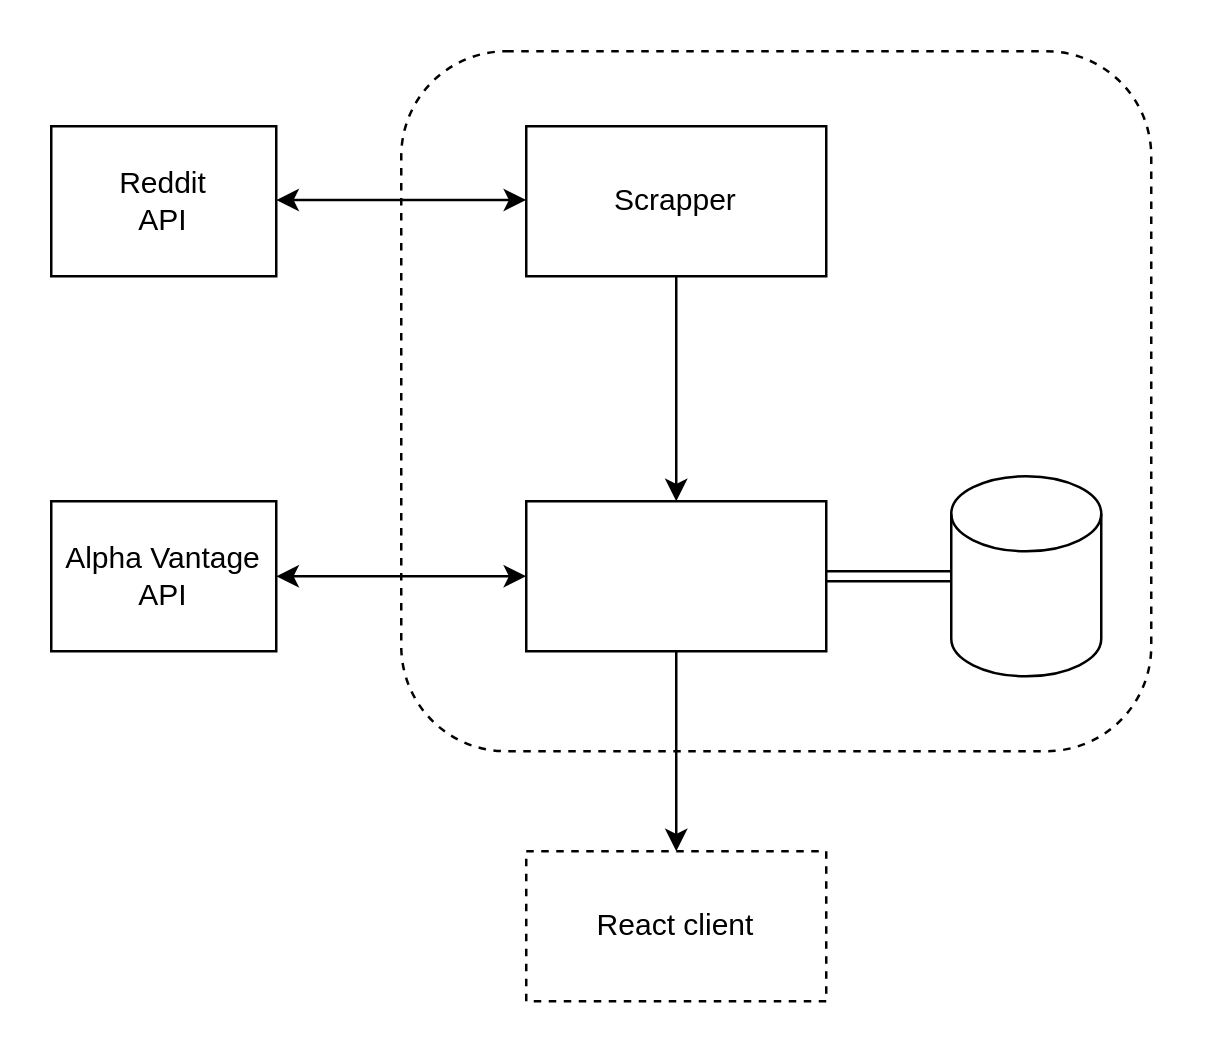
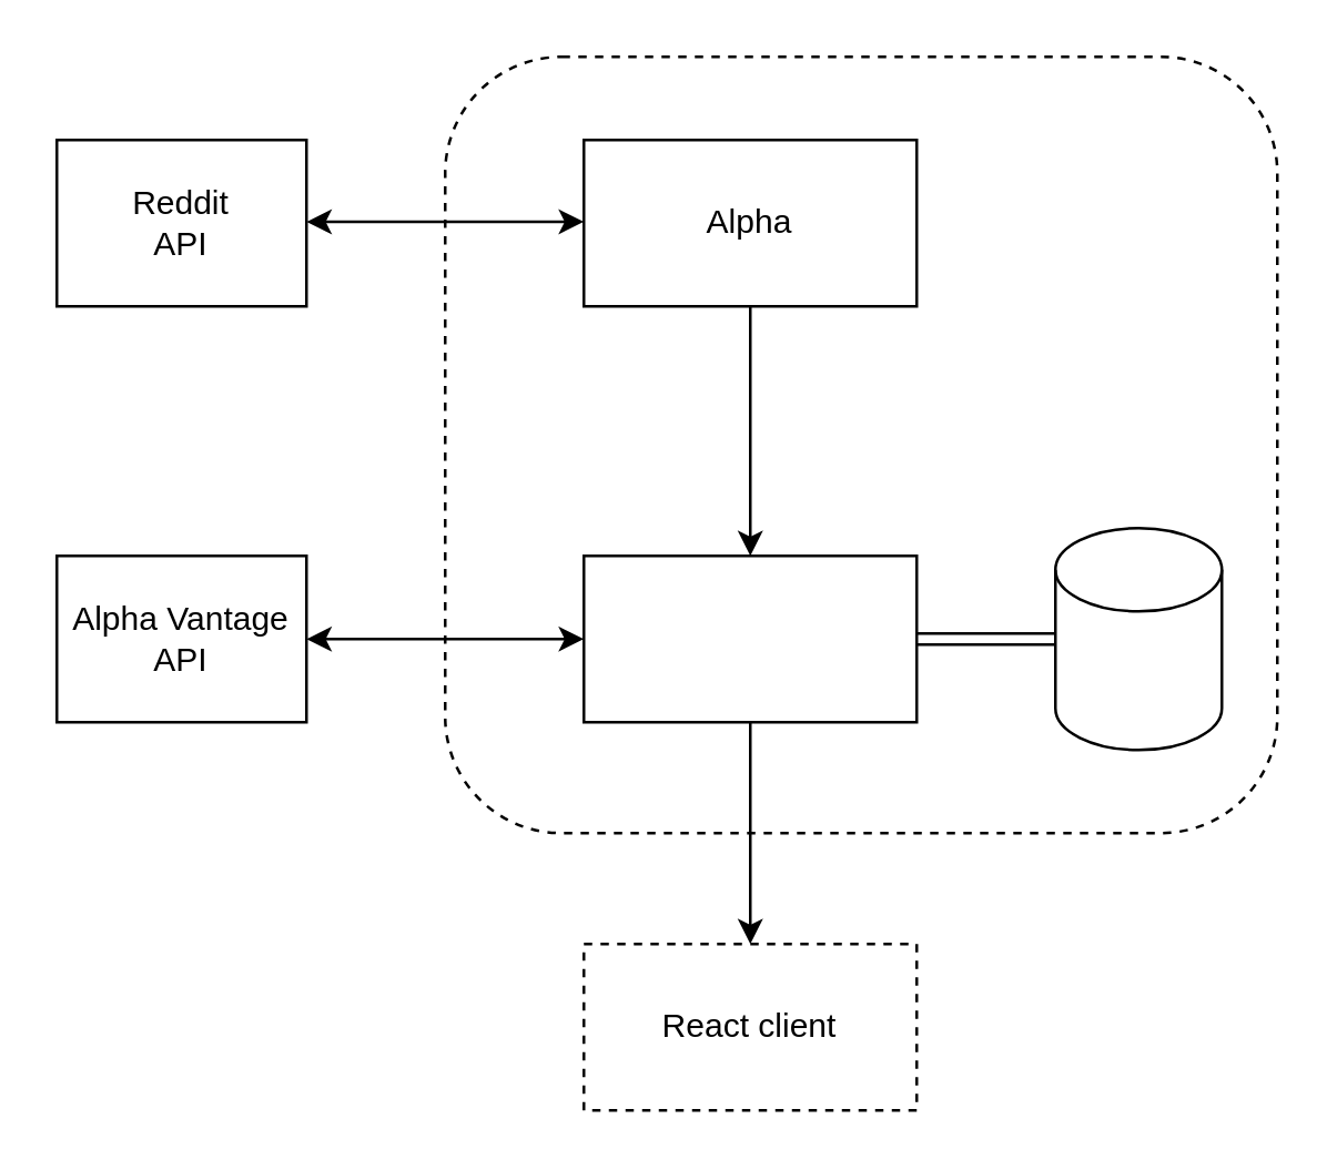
  <mxCell id="0" />
  <mxCell id="1" parent="0" />
  <mxCell id="2" value="" style="rounded=0;whiteSpace=wrap;html=1;" parent="1" vertex="1"><mxGeometry x="210" y="50" width="120" height="60" as="geometry" /></mxCell>
- <mxCell id="3" value="Scrapper" style="text;html=1;strokeColor=none;fillColor=none;align=center;verticalAlign=middle;whiteSpace=wrap;rounded=0;" parent="1" vertex="1"><mxGeometry x="240" y="65" width="60" height="30" as="geometry" /></mxCell>
+ <mxCell id="3" value="Alpha" style="text;html=1;strokeColor=none;fillColor=none;align=center;verticalAlign=middle;whiteSpace=wrap;rounded=0;" parent="1" vertex="1"><mxGeometry x="240" y="65" width="60" height="30" as="geometry" /></mxCell>
  <mxCell id="4" value="" style="endArrow=classic;html=1;rounded=0;exitX=0.5;exitY=1;exitDx=0;exitDy=0;" parent="1" source="2" target="5" edge="1"><mxGeometry width="50" height="50" relative="1" as="geometry"><mxPoint x="340" y="200" as="sourcePoint" /><mxPoint x="270" y="180" as="targetPoint" /></mxGeometry></mxCell>
  <mxCell id="5" value="" style="rounded=0;whiteSpace=wrap;html=1;" parent="1" vertex="1"><mxGeometry x="210" y="200" width="120" height="60" as="geometry" /></mxCell>
  <mxCell id="6" value="" style="shape=link;endArrow=classic;startArrow=classic;html=1;rounded=0;exitX=1;exitY=0.5;exitDx=0;exitDy=0;strokeWidth=1;" parent="1" source="5" target="7" edge="1"><mxGeometry width="100" height="100" relative="1" as="geometry"><mxPoint x="310" y="210" as="sourcePoint" /><mxPoint x="410" y="230" as="targetPoint" /></mxGeometry></mxCell>
  <mxCell id="7" value="" style="shape=cylinder3;whiteSpace=wrap;html=1;boundedLbl=1;backgroundOutline=1;size=15;" parent="1" vertex="1"><mxGeometry x="380" y="190" width="60" height="80" as="geometry" /></mxCell>
  <mxCell id="8" value="" style="endArrow=classic;html=1;rounded=0;strokeWidth=1;exitX=0.5;exitY=1;exitDx=0;exitDy=0;" parent="1" source="5" target="9" edge="1"><mxGeometry width="50" height="50" relative="1" as="geometry"><mxPoint x="340" y="320" as="sourcePoint" /><mxPoint x="270" y="380" as="targetPoint" /></mxGeometry></mxCell>
  <mxCell id="9" value="React client" style="rounded=0;whiteSpace=wrap;html=1;dashed=1;" parent="1" vertex="1"><mxGeometry x="210" y="340" width="120" height="60" as="geometry" /></mxCell>
  <mxCell id="10" value="Alpha Vantage API" style="rounded=0;whiteSpace=wrap;html=1;" vertex="1" parent="1"><mxGeometry x="20" y="200" width="90" height="60" as="geometry" /></mxCell>
  <mxCell id="11" value="Reddit&lt;br&gt;API" style="rounded=0;whiteSpace=wrap;html=1;" vertex="1" parent="1"><mxGeometry x="20" y="50" width="90" height="60" as="geometry" /></mxCell>
  <mxCell id="12" value="" style="rounded=1;whiteSpace=wrap;html=1;fillColor=none;dashed=1;" vertex="1" parent="1"><mxGeometry x="160" y="20" width="300" height="280" as="geometry" /></mxCell>
  <mxCell id="13" value="" style="endArrow=classic;startArrow=classic;html=1;rounded=0;strokeColor=default;entryX=0;entryY=0.5;entryDx=0;entryDy=0;exitX=1;exitY=0.5;exitDx=0;exitDy=0;" edge="1" parent="1" source="10" target="5"><mxGeometry width="50" height="50" relative="1" as="geometry"><mxPoint x="110" y="250" as="sourcePoint" /><mxPoint x="160" y="200" as="targetPoint" /></mxGeometry></mxCell>
  <mxCell id="14" value="" style="endArrow=classic;startArrow=classic;html=1;rounded=0;strokeColor=default;entryX=0;entryY=0.5;entryDx=0;entryDy=0;exitX=1;exitY=0.5;exitDx=0;exitDy=0;" edge="1" parent="1"><mxGeometry width="50" height="50" relative="1" as="geometry"><mxPoint x="110" y="79.5" as="sourcePoint" /><mxPoint x="210" y="79.5" as="targetPoint" /></mxGeometry></mxCell>
